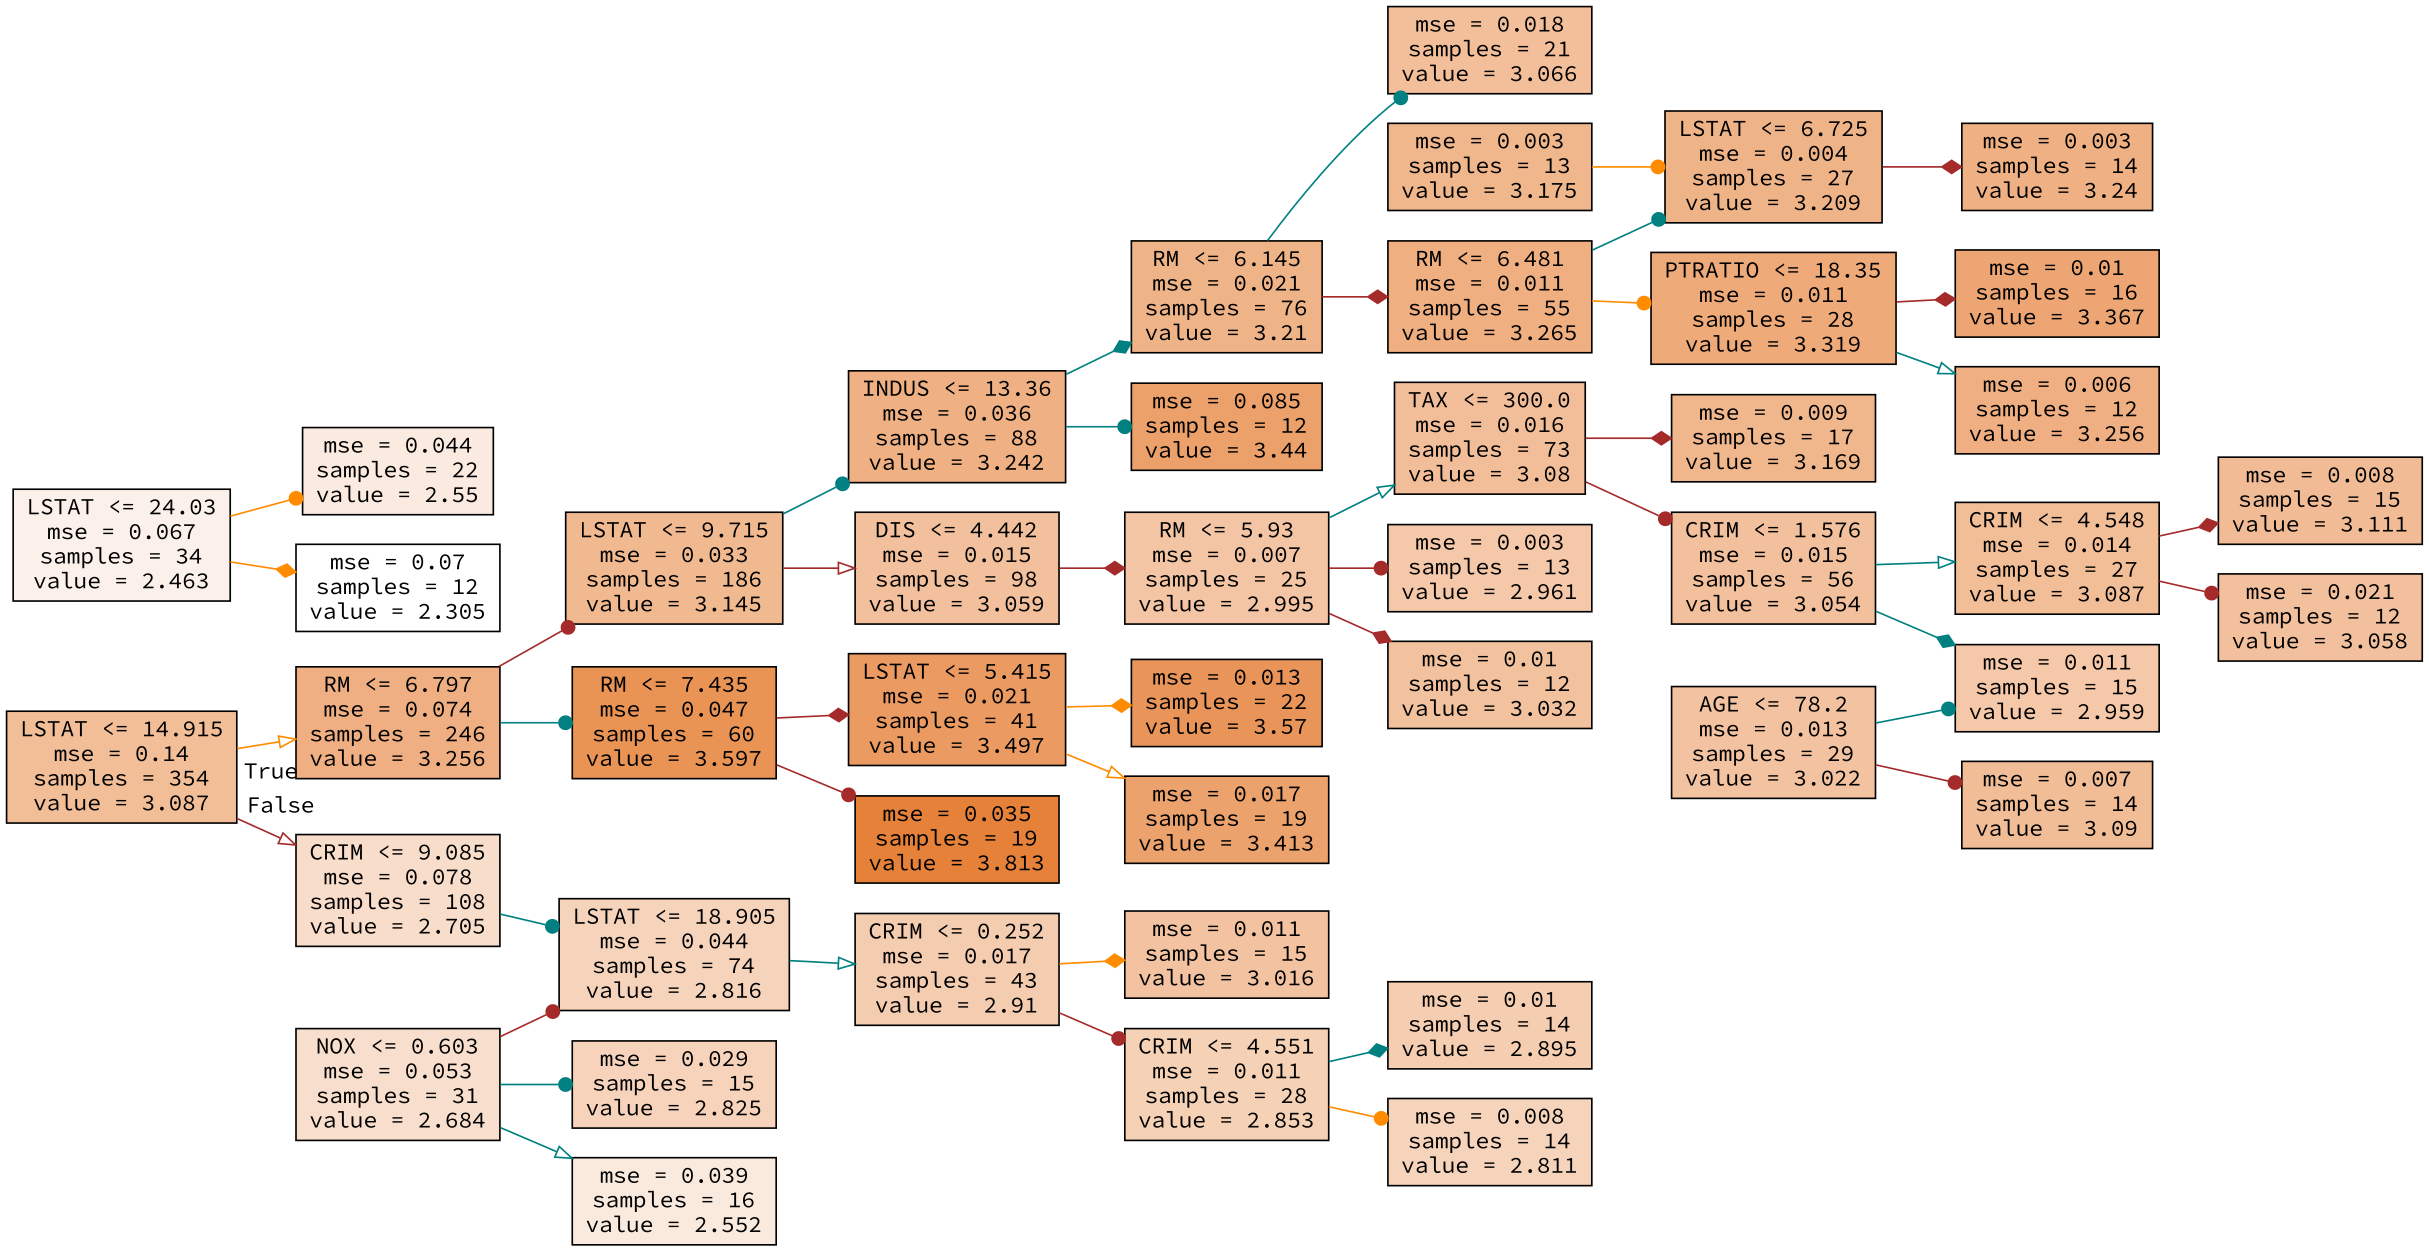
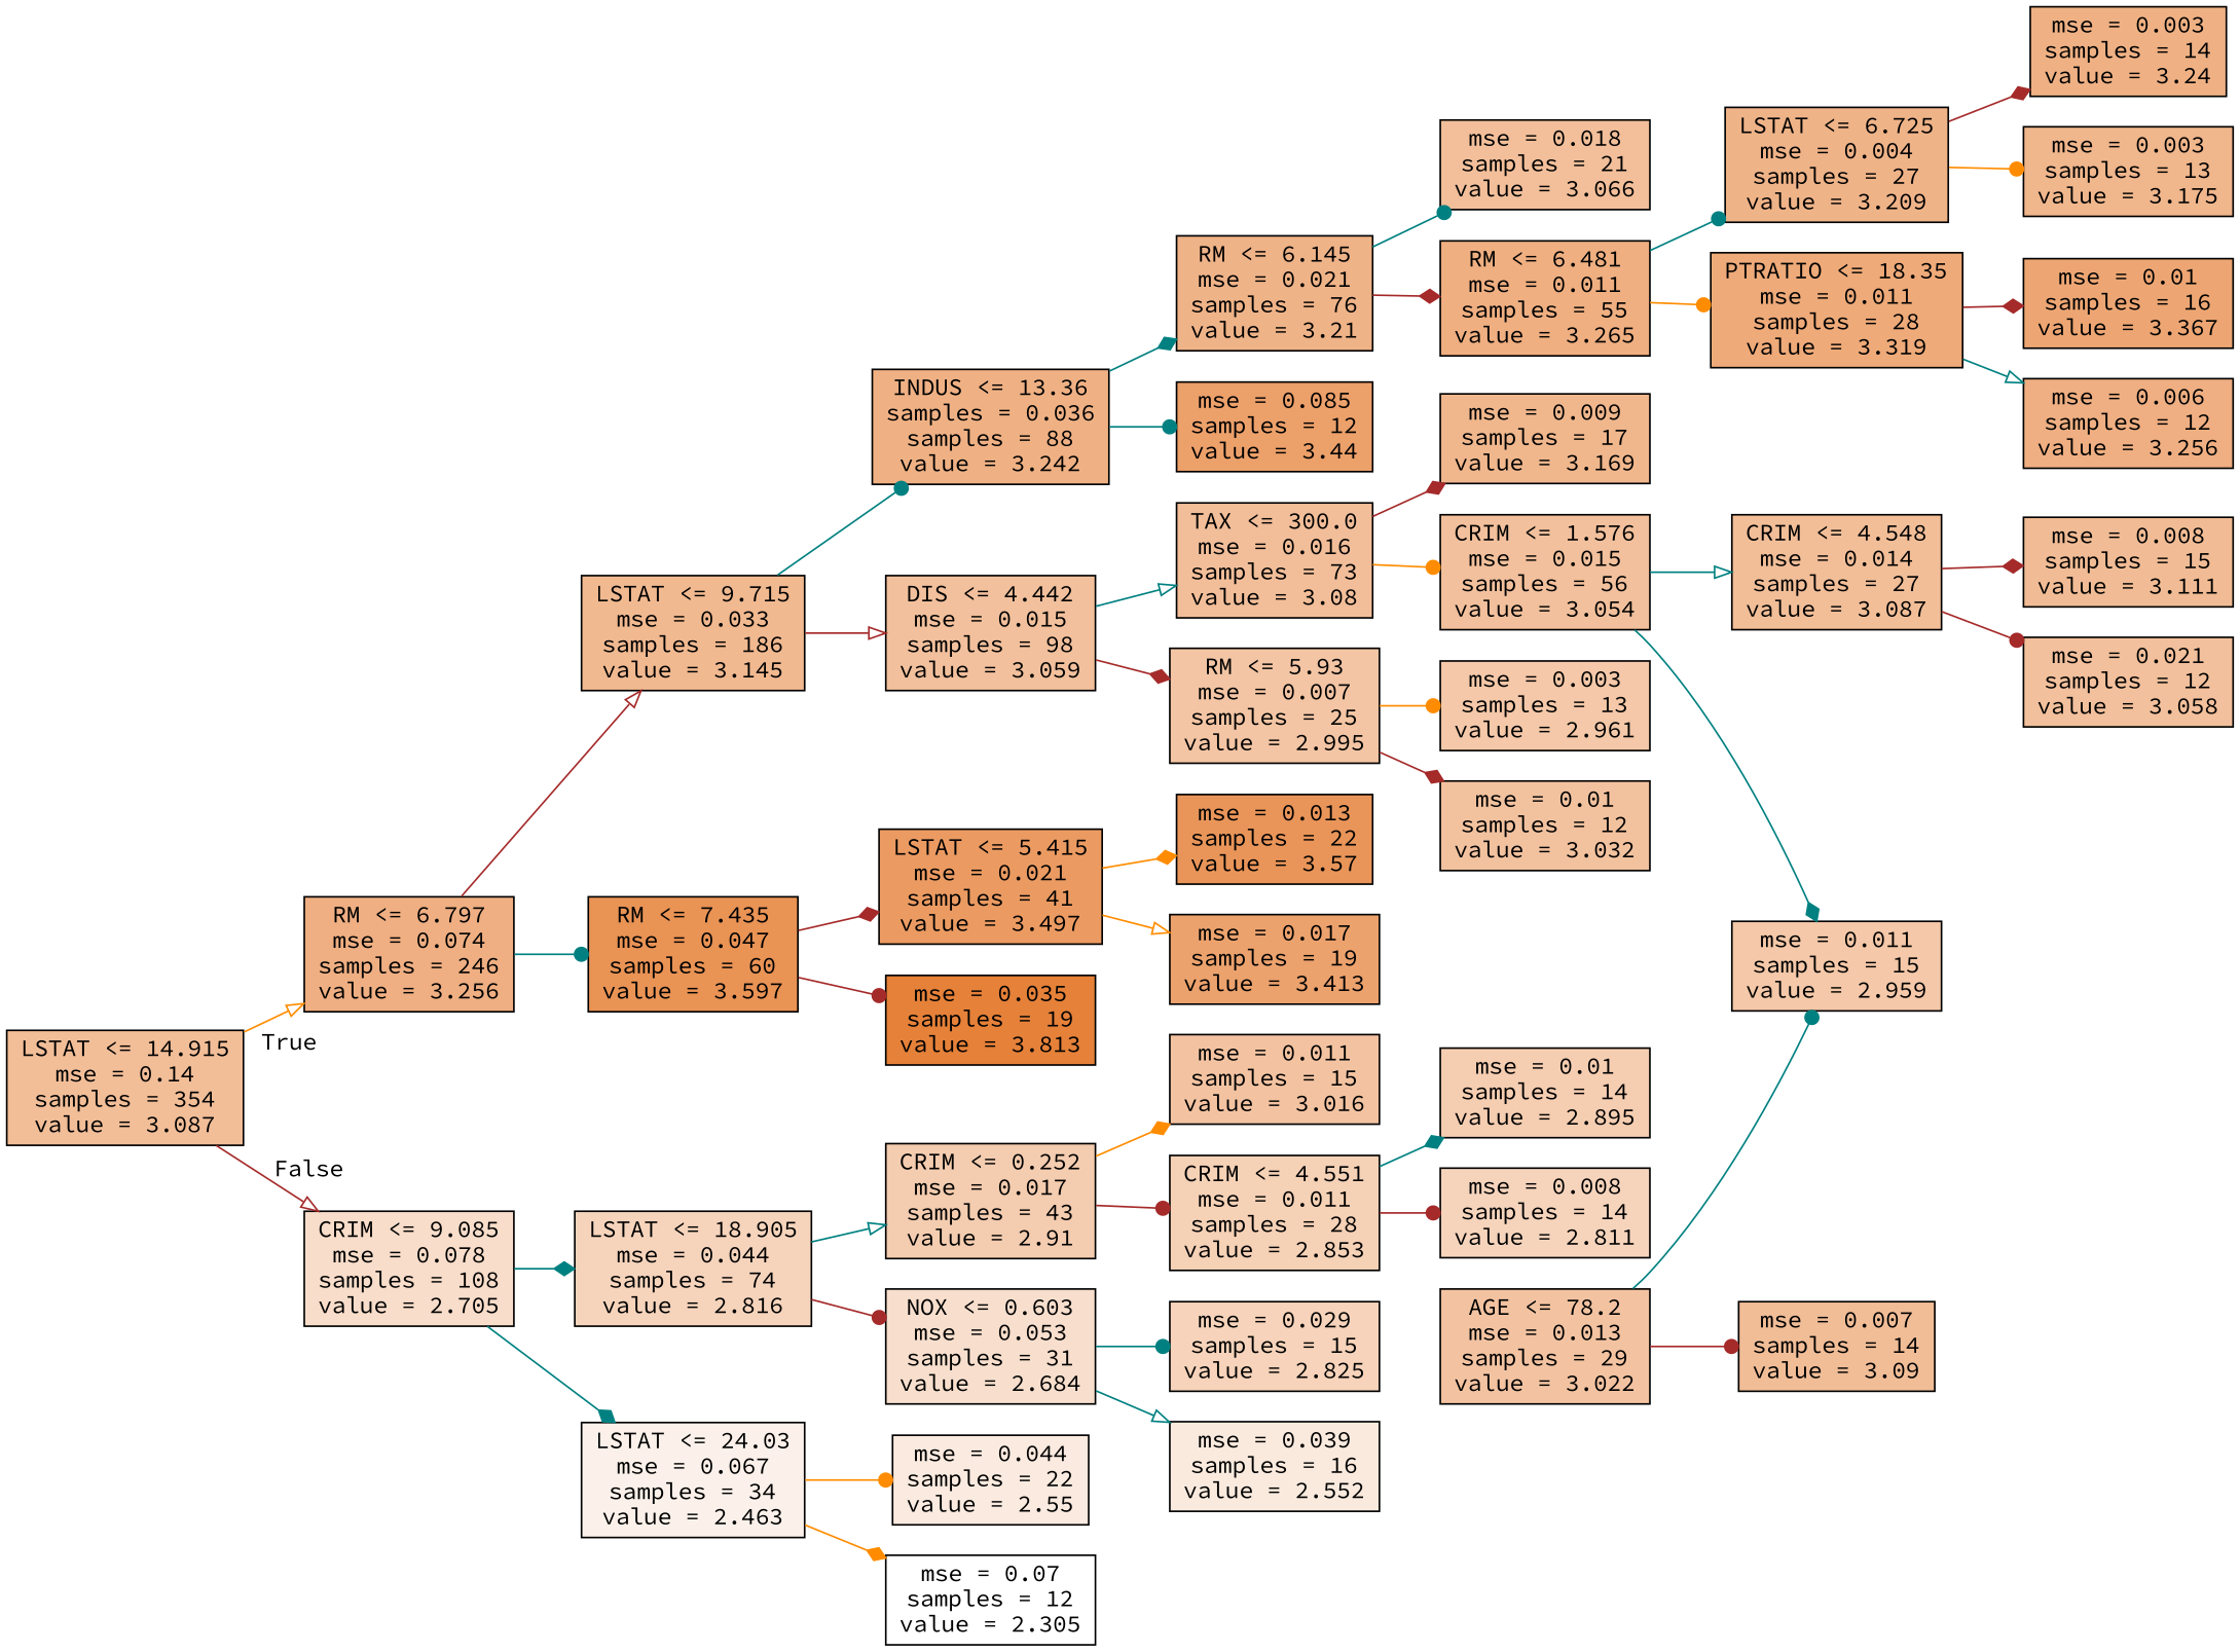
  digraph {
    fontname="Source Code Pro"
    rankdir=LR
    node [color=black fillcolor="#e581397f" fontname="Source Code Pro" shape=box style=filled]
    edge [arrowhead=dot color=brown fontname="Source Code Pro"]
    n1 [fillcolor="#e5813984" label="LSTAT <= 14.915\nmse = 0.14\nsamples = 354\nvalue = 3.087"]
    n2 [fillcolor="#e58139a1" label="RM <= 6.797\nmse = 0.074\nsamples = 246\nvalue = 3.256"]
    n3 [fillcolor="#e5813944" label="CRIM <= 9.085\nmse = 0.078\nsamples = 108\nvalue = 2.705"]
    n4 [fillcolor="#e581398e" label="LSTAT <= 9.715\nmse = 0.033\nsamples = 186\nvalue = 3.145"]
    n5 [fillcolor="#e58139db" label="RM <= 7.435\nmse = 0.047\nsamples = 60\nvalue = 3.597"]
    n6 [fillcolor="#e5813956" label="LSTAT <= 18.905\nmse = 0.044\nsamples = 74\nvalue = 2.816"]
    n7 [fillcolor="#e581391b" label="LSTAT <= 24.03\nmse = 0.067\nsamples = 34\nvalue = 2.463"]
-   n8 [fillcolor="#e581399e" label="INDUS <= 13.36\nmse = 0.036\nsamples = 88\nvalue = 3.242"]
+   n8 [fillcolor="#e581399e" label="INDUS <= 13.36\nsamples = 0.036\nsamples = 88\nvalue = 3.242"]
    n9 [label="DIS <= 4.442\nmse = 0.015\nsamples = 98\nvalue = 3.059"]
    n10 [fillcolor="#e58139ca" label="LSTAT <= 5.415\nmse = 0.021\nsamples = 41\nvalue = 3.497"]
    n11 [fillcolor="#e58139ff" label="mse = 0.035\nsamples = 19\nvalue = 3.813"]
    n12 [fillcolor="#e5813999" label="RM <= 6.145\nmse = 0.021\nsamples = 76\nvalue = 3.21"]
    n13 [fillcolor="#e58139c0" label="mse = 0.085\nsamples = 12\nvalue = 3.44"]
    n14 [fillcolor="#e5813983" label="TAX <= 300.0\nmse = 0.016\nsamples = 73\nvalue = 3.08"]
    n15 [fillcolor="#e5813975" label="RM <= 5.93\nmse = 0.007\nsamples = 25\nvalue = 2.995"]
    n16 [fillcolor="#e5813981" label="mse = 0.018\nsamples = 21\nvalue = 3.066"]
    n17 [fillcolor="#e58139a2" label="RM <= 6.481\nmse = 0.011\nsamples = 55\nvalue = 3.265"]
    n18 [fillcolor="#e5813999" label="LSTAT <= 6.725\nmse = 0.004\nsamples = 27\nvalue = 3.209"]
    n19 [fillcolor="#e58139ac" label="PTRATIO <= 18.35\nmse = 0.011\nsamples = 28\nvalue = 3.319"]
    n20 [fillcolor="#e581399e" label="mse = 0.003\nsamples = 14\nvalue = 3.24"]
    n21 [fillcolor="#e5813993" label="mse = 0.003\nsamples = 13\nvalue = 3.175"]
    n22 [fillcolor="#e58139b4" label="mse = 0.01\nsamples = 16\nvalue = 3.367"]
    n23 [fillcolor="#e58139a1" label="mse = 0.006\nsamples = 12\nvalue = 3.256"]
    n24 [fillcolor="#e5813992" label="mse = 0.009\nsamples = 17\nvalue = 3.169"]
    n25 [label="CRIM <= 1.576\nmse = 0.015\nsamples = 56\nvalue = 3.054"]
    n26 [fillcolor="#e581396f" label="mse = 0.003\nsamples = 13\nvalue = 2.961"]
    n27 [fillcolor="#e581397b" label="mse = 0.01\nsamples = 12\nvalue = 3.032"]
    n28 [fillcolor="#e5813984" label="CRIM <= 4.548\nmse = 0.014\nsamples = 27\nvalue = 3.087"]
    n29 [fillcolor="#e581396f" label="mse = 0.011\nsamples = 15\nvalue = 2.959"]
    n30 [fillcolor="#e5813979" label="AGE <= 78.2\nmse = 0.013\nsamples = 29\nvalue = 3.022"]
    n31 [fillcolor="#e5813985" label="mse = 0.007\nsamples = 14\nvalue = 3.09"]
    n32 [fillcolor="#e5813988" label="mse = 0.008\nsamples = 15\nvalue = 3.111"]
    n33 [label="mse = 0.021\nsamples = 12\nvalue = 3.058"]
    n34 [fillcolor="#e58139d6" label="mse = 0.013\nsamples = 22\nvalue = 3.57"]
    n35 [fillcolor="#e58139bb" label="mse = 0.017\nsamples = 19\nvalue = 3.413"]
    n36 [fillcolor="#e5813966" label="CRIM <= 0.252\nmse = 0.017\nsamples = 43\nvalue = 2.91"]
    n37 [fillcolor="#e5813940" label="NOX <= 0.603\nmse = 0.053\nsamples = 31\nvalue = 2.684"]
    n38 [fillcolor="#e5813929" label="mse = 0.044\nsamples = 22\nvalue = 2.55"]
    n39 [fillcolor="#e5813900" label="mse = 0.07\nsamples = 12\nvalue = 2.305"]
    n40 [fillcolor="#e5813978" label="mse = 0.011\nsamples = 15\nvalue = 3.016"]
    n41 [fillcolor="#e581395d" label="CRIM <= 4.551\nmse = 0.011\nsamples = 28\nvalue = 2.853"]
    n42 [fillcolor="#e5813958" label="mse = 0.029\nsamples = 15\nvalue = 2.825"]
    n43 [fillcolor="#e581392a" label="mse = 0.039\nsamples = 16\nvalue = 2.552"]
    n44 [fillcolor="#e5813964" label="mse = 0.01\nsamples = 14\nvalue = 2.895"]
    n45 [fillcolor="#e5813956" label="mse = 0.008\nsamples = 14\nvalue = 2.811"]
    n1 -> n2 [arrowhead=onormal color=darkorange headlabel=True labelangle=45 labeldistance=2.5]
    n1 -> n3 [arrowhead=onormal headlabel=False labelangle=-45 labeldistance=2.5]
-   n2 -> n4
+   n2 -> n4 [arrowhead=onormal]
    n2 -> n5 [color=teal]
-   n3 -> n6 [color=teal]
+   n3 -> n6 [arrowhead=diamond color=teal]
+   n3 -> n7 [arrowhead=diamond color=teal]
    n4 -> n8 [color=teal]
    n4 -> n9 [arrowhead=onormal]
    n5 -> n10 [arrowhead=diamond]
    n5 -> n11
    n6 -> n36 [arrowhead=onormal color=teal]
-   n37 -> n6
+   n6 -> n37
    n7 -> n38 [color=darkorange]
    n7 -> n39 [arrowhead=diamond color=darkorange]
    n8 -> n12 [arrowhead=diamond color=teal]
    n8 -> n13 [color=teal]
-   n15 -> n14 [arrowhead=onormal color=teal]
+   n9 -> n14 [arrowhead=onormal color=teal]
    n9 -> n15 [arrowhead=diamond]
    n10 -> n34 [arrowhead=diamond color=darkorange]
    n10 -> n35 [arrowhead=onormal color=darkorange]
    n12 -> n16 [color=teal]
    n12 -> n17 [arrowhead=diamond]
    n14 -> n24 [arrowhead=diamond]
-   n14 -> n25
-   n15 -> n26
+   n14 -> n25 [color=darkorange]
+   n15 -> n26 [color=darkorange]
    n15 -> n27 [arrowhead=diamond]
    n17 -> n18 [color=teal]
    n17 -> n19 [color=darkorange]
    n18 -> n20 [arrowhead=diamond]
-   n21 -> n18 [color=darkorange]
+   n18 -> n21 [color=darkorange]
    n19 -> n22 [arrowhead=diamond]
    n19 -> n23 [arrowhead=onormal color=teal]
    n25 -> n28 [arrowhead=onormal color=teal]
    n25 -> n29 [arrowhead=diamond color=teal]
    n28 -> n32 [arrowhead=diamond]
    n28 -> n33
    n30 -> n29 [color=teal]
    n30 -> n31
    n36 -> n40 [arrowhead=diamond color=darkorange]
    n36 -> n41
    n37 -> n42 [color=teal]
    n37 -> n43 [arrowhead=onormal color=teal]
    n41 -> n44 [arrowhead=diamond color=teal]
-   n41 -> n45 [color=darkorange]
+   n41 -> n45
  }
